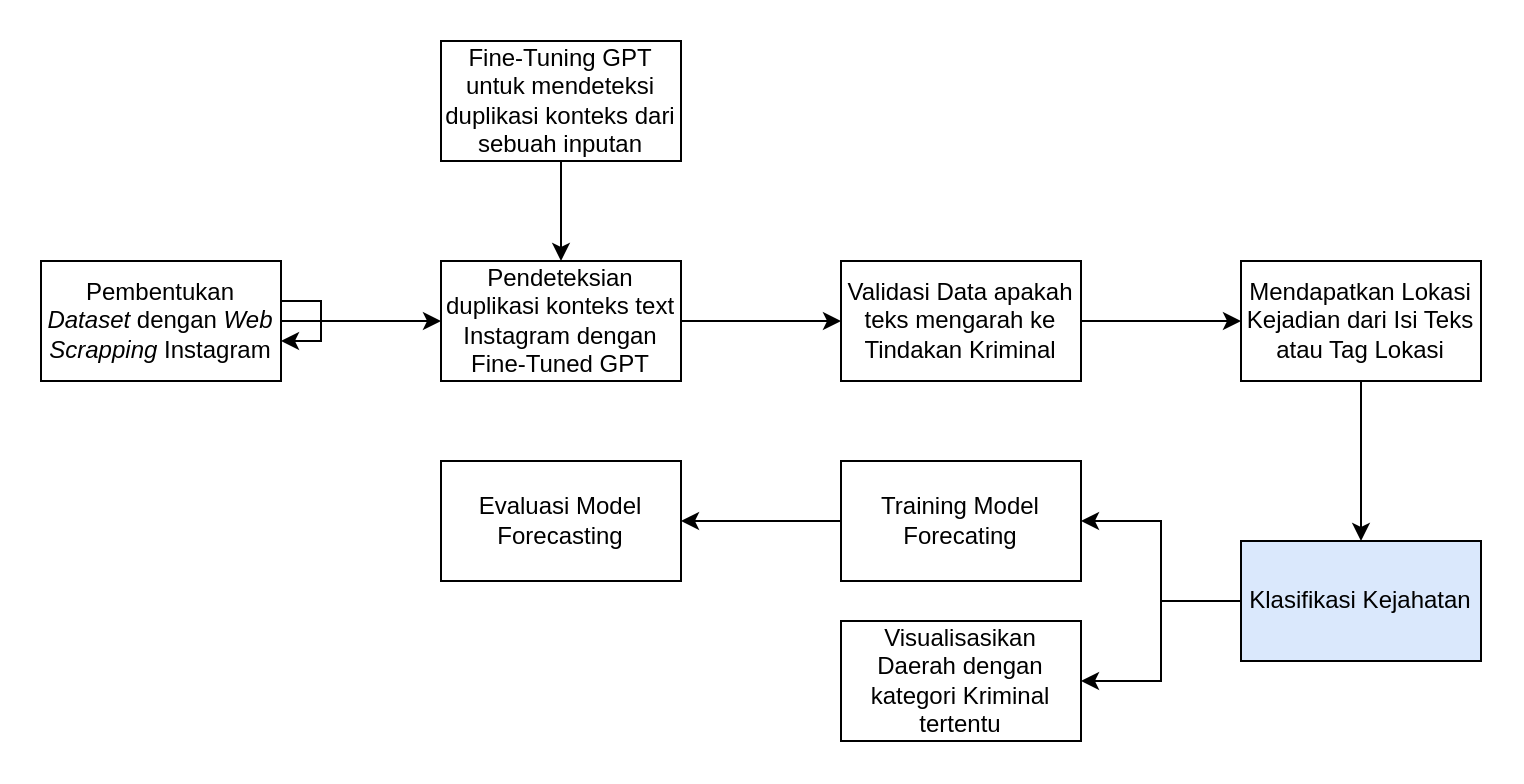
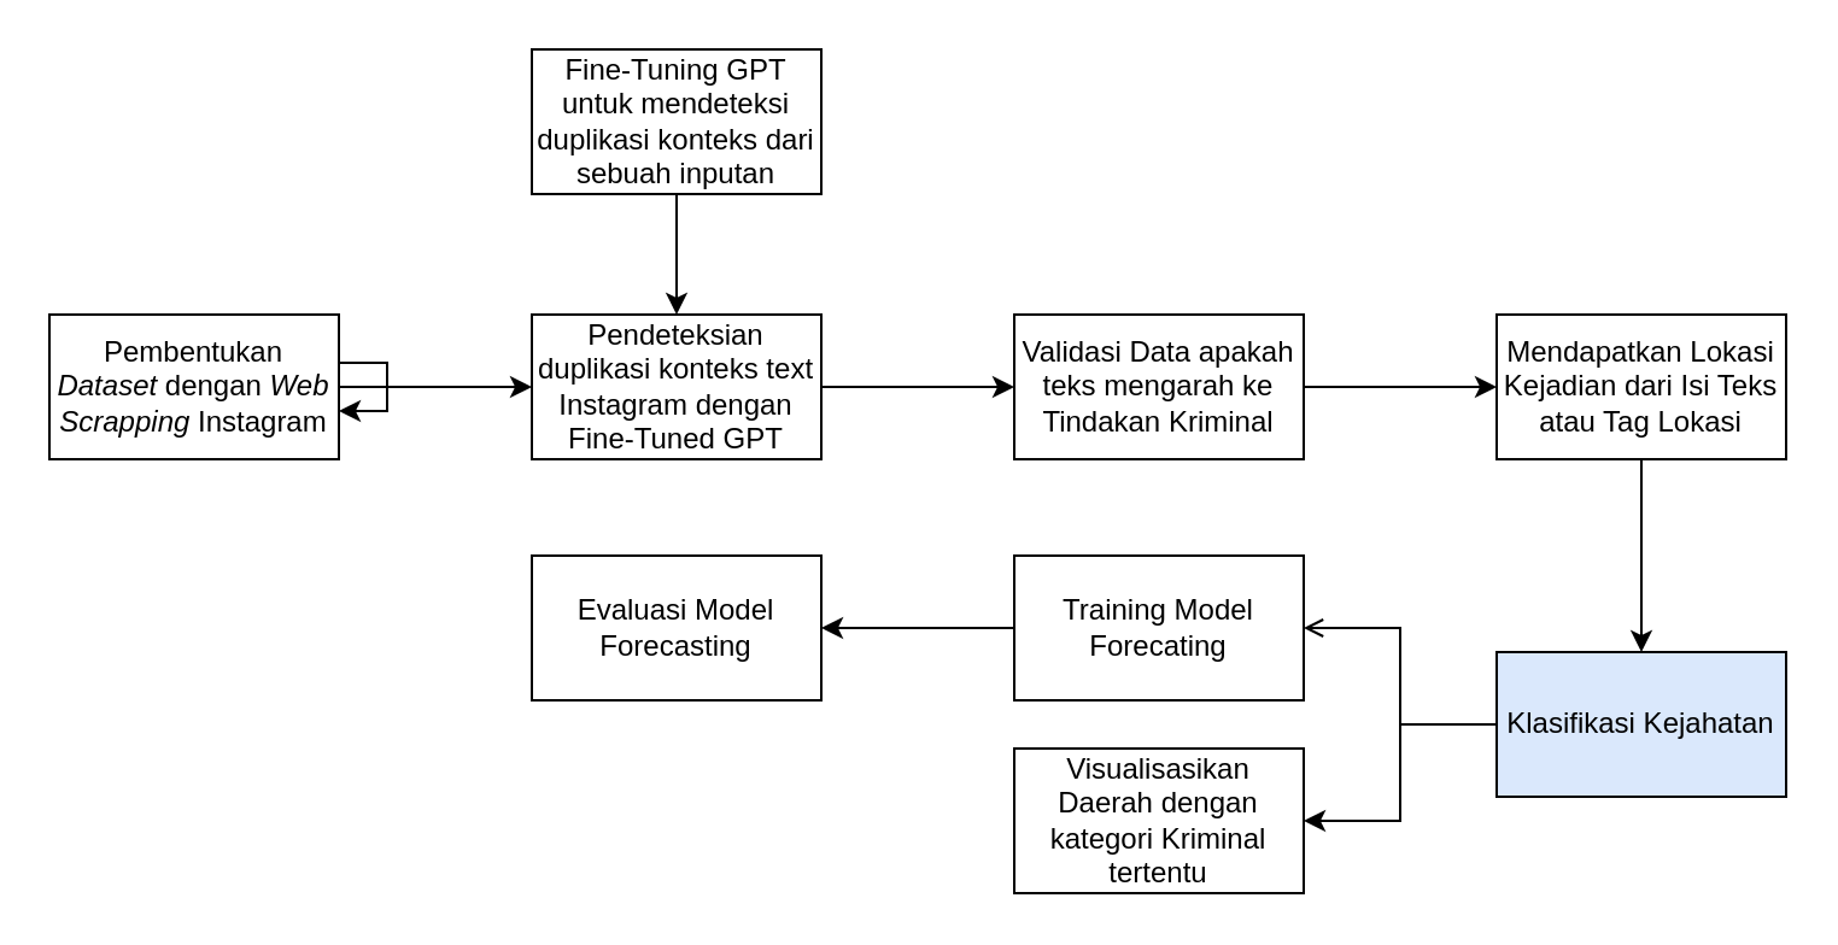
  <mxCell id="0" />
  <mxCell id="1" parent="0" />
  <mxCell id="2" style="edgeStyle=orthogonalEdgeStyle;rounded=0;orthogonalLoop=1;jettySize=auto;html=1;entryX=0;entryY=0.5;entryDx=0;entryDy=0;" edge="1" parent="1" source="3" target="8"><mxGeometry relative="1" as="geometry" /></mxCell>
  <mxCell id="3" value="Pembentukan &lt;i&gt;Dataset&lt;/i&gt; dengan &lt;i&gt;Web Scrapping &lt;/i&gt;Instagram" style="rounded=0;whiteSpace=wrap;html=1;" vertex="1" parent="1"><mxGeometry x="20" y="130" width="120" height="60" as="geometry" /></mxCell>
  <mxCell id="4" style="edgeStyle=orthogonalEdgeStyle;rounded=0;orthogonalLoop=1;jettySize=auto;html=1;entryX=0.5;entryY=0;entryDx=0;entryDy=0;" edge="1" parent="1" source="5" target="8"><mxGeometry relative="1" as="geometry" /></mxCell>
  <mxCell id="5" value="Fine-Tuning GPT untuk mendeteksi duplikasi konteks dari sebuah inputan" style="rounded=0;whiteSpace=wrap;html=1;" vertex="1" parent="1"><mxGeometry x="220" y="20" width="120" height="60" as="geometry" /></mxCell>
  <mxCell id="6" style="edgeStyle=orthogonalEdgeStyle;rounded=0;orthogonalLoop=1;jettySize=auto;html=1;" edge="1" parent="1" source="3" target="3"><mxGeometry relative="1" as="geometry" /></mxCell>
  <mxCell id="7" style="edgeStyle=orthogonalEdgeStyle;rounded=0;orthogonalLoop=1;jettySize=auto;html=1;" edge="1" parent="1" source="8" target="10"><mxGeometry relative="1" as="geometry" /></mxCell>
  <mxCell id="8" value="Pendeteksian duplikasi konteks text Instagram dengan Fine-Tuned GPT" style="rounded=0;whiteSpace=wrap;html=1;" vertex="1" parent="1"><mxGeometry x="220" y="130" width="120" height="60" as="geometry" /></mxCell>
  <mxCell id="9" style="edgeStyle=orthogonalEdgeStyle;rounded=0;orthogonalLoop=1;jettySize=auto;html=1;entryX=0;entryY=0.5;entryDx=0;entryDy=0;" edge="1" parent="1" source="10" target="12"><mxGeometry relative="1" as="geometry" /></mxCell>
  <mxCell id="10" value="Validasi Data apakah teks mengarah ke Tindakan Kriminal" style="rounded=0;whiteSpace=wrap;html=1;" vertex="1" parent="1"><mxGeometry x="420" y="130" width="120" height="60" as="geometry" /></mxCell>
  <mxCell id="11" style="edgeStyle=orthogonalEdgeStyle;rounded=0;orthogonalLoop=1;jettySize=auto;html=1;entryX=0.5;entryY=0;entryDx=0;entryDy=0;" edge="1" parent="1" source="12" target="15"><mxGeometry relative="1" as="geometry" /></mxCell>
  <mxCell id="12" value="Mendapatkan Lokasi Kejadian dari Isi Teks atau Tag Lokasi" style="rounded=0;whiteSpace=wrap;html=1;" vertex="1" parent="1"><mxGeometry x="620" y="130" width="120" height="60" as="geometry" /></mxCell>
- <mxCell id="13" style="edgeStyle=orthogonalEdgeStyle;rounded=0;orthogonalLoop=1;jettySize=auto;html=1;entryX=1;entryY=0.5;entryDx=0;entryDy=0;" edge="1" parent="1" source="15" target="17"><mxGeometry relative="1" as="geometry" /></mxCell>
+ <mxCell id="13" style="edgeStyle=orthogonalEdgeStyle;rounded=0;orthogonalLoop=1;jettySize=auto;html=1;entryX=1;entryY=0.5;entryDx=0;entryDy=0;endArrow=open;" edge="1" parent="1" source="15" target="17"><mxGeometry relative="1" as="geometry" /></mxCell>
  <mxCell id="14" style="edgeStyle=orthogonalEdgeStyle;rounded=0;orthogonalLoop=1;jettySize=auto;html=1;entryX=1;entryY=0.5;entryDx=0;entryDy=0;" edge="1" parent="1" source="15" target="18"><mxGeometry relative="1" as="geometry" /></mxCell>
  <mxCell id="15" value="Klasifikasi Kejahatan" style="rounded=0;whiteSpace=wrap;html=1;fillColor=#dae8fc;" vertex="1" parent="1"><mxGeometry x="620" y="270" width="120" height="60" as="geometry" /></mxCell>
  <mxCell id="16" style="edgeStyle=orthogonalEdgeStyle;rounded=0;orthogonalLoop=1;jettySize=auto;html=1;entryX=1;entryY=0.5;entryDx=0;entryDy=0;" edge="1" parent="1" source="17" target="19"><mxGeometry relative="1" as="geometry" /></mxCell>
  <mxCell id="17" value="Training Model Forecating" style="rounded=0;whiteSpace=wrap;html=1;" vertex="1" parent="1"><mxGeometry x="420" y="230" width="120" height="60" as="geometry" /></mxCell>
  <mxCell id="18" value="Visualisasikan&lt;br&gt;Daerah dengan kategori Kriminal tertentu" style="rounded=0;whiteSpace=wrap;html=1;" vertex="1" parent="1"><mxGeometry x="420" y="310" width="120" height="60" as="geometry" /></mxCell>
  <mxCell id="19" value="Evaluasi Model Forecasting" style="rounded=0;whiteSpace=wrap;html=1;" vertex="1" parent="1"><mxGeometry x="220" y="230" width="120" height="60" as="geometry" /></mxCell>
